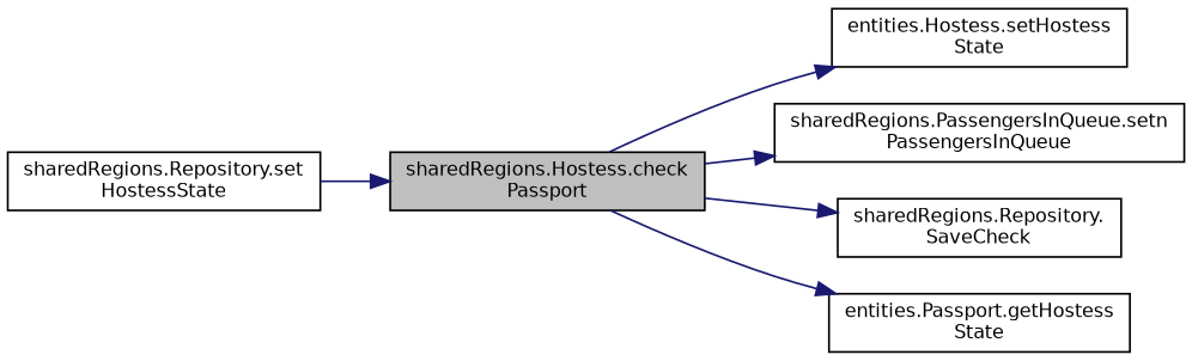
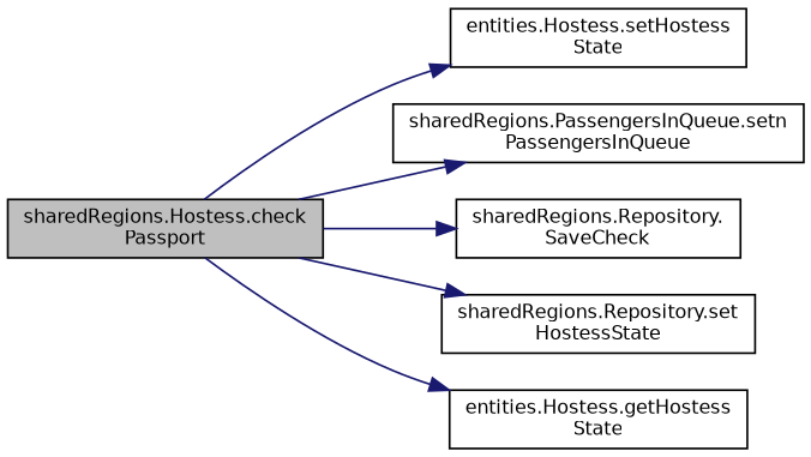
  digraph {
    rankdir=LR
    node [color=black fillcolor=white fontname=Helvetica fontsize=10 shape=record style=filled]
    edge [color=midnightblue fontname=Helvetica fontsize=10 labelfontname=Helvetica labelfontsize=10 style=solid]
    n1 [fillcolor=grey75 fontcolor=black height=0.2 label="sharedRegions.Hostess.check\lPassport" width=0.4]
    n2 [height=0.2 label="entities.Hostess.setHostess\lState" width=0.4]
    n3 [height=0.2 label="sharedRegions.PassengersInQueue.setn\lPassengersInQueue" width=0.4]
    n4 [height=0.2 label="sharedRegions.Repository.\lSaveCheck" width=0.4]
    n5 [height=0.2 label="sharedRegions.Repository.set\lHostessState" width=0.4]
-   n6 [height=0.2 label="entities.Passport.getHostess\lState" width=0.4]
+   n6 [height=0.2 label="entities.Hostess.getHostess\lState" width=0.4]
    n1 -> n2
    n1 -> n3
    n1 -> n4
-   n5 -> n1
+   n1 -> n5
    n1 -> n6
  }
